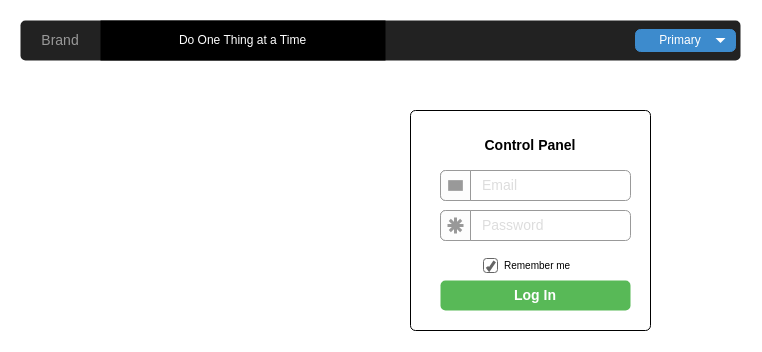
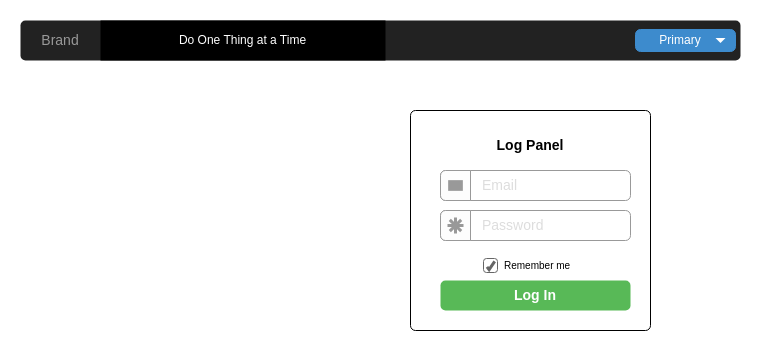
  <mxCell id="0" />
  <mxCell id="1" parent="0" />
- <mxCell id="2" value="Control Panel" style="html=1;shadow=0;dashed=0;shape=mxgraph.bootstrap.rrect;fillColor=#ffffff;align=center;rSize=5;strokeColor=#000000;verticalAlign=top;spacingTop=20;fontSize=14;fontStyle=1;whiteSpace=wrap;" parent="1" vertex="1"><mxGeometry x="410" y="110" width="240" height="220" as="geometry" /></mxCell>
+ <mxCell id="2" value="Log Panel" style="html=1;shadow=0;dashed=0;shape=mxgraph.bootstrap.rrect;fillColor=#ffffff;align=center;rSize=5;strokeColor=#000000;verticalAlign=top;spacingTop=20;fontSize=14;fontStyle=1;whiteSpace=wrap;" parent="1" vertex="1"><mxGeometry x="410" y="110" width="240" height="220" as="geometry" /></mxCell>
  <mxCell id="3" value="Email" style="html=1;shadow=0;dashed=0;shape=mxgraph.bootstrap.rrect;rSize=5;strokeColor=#999999;fillColor=#ffffff;fontSize=14;fontColor=#dddddd;align=left;spacingLeft=40;whiteSpace=wrap;resizeWidth=1;" parent="2" vertex="1"><mxGeometry width="190" height="30" relative="1" as="geometry"><mxPoint x="30" y="60" as="offset" /></mxGeometry></mxCell>
  <mxCell id="4" value="" style="html=1;shadow=0;dashed=0;shape=mxgraph.bootstrap.leftButton;rSize=5;strokeColor=#999999;fillColor=#fdfdfd;resizeHeight=1;" parent="3" vertex="1"><mxGeometry width="30" height="30" relative="1" as="geometry" /></mxCell>
  <mxCell id="5" value="" style="html=1;shadow=0;dashed=0;shape=mxgraph.bootstrap.mail;strokeColor=#fdfdfd;fillColor=#999999;strokeWidth=1.3;" parent="4" vertex="1"><mxGeometry x="0.5" y="0.5" width="16" height="12" relative="1" as="geometry"><mxPoint x="-8" y="-6" as="offset" /></mxGeometry></mxCell>
  <mxCell id="6" value="Password" style="html=1;shadow=0;dashed=0;shape=mxgraph.bootstrap.rrect;fillColor=#ffffff;rSize=5;strokeColor=#999999;fontSize=14;fontColor=#dddddd;align=left;spacingLeft=40;whiteSpace=wrap;resizeWidth=1;" parent="2" vertex="1"><mxGeometry width="190" height="30" relative="1" as="geometry"><mxPoint x="30" y="100" as="offset" /></mxGeometry></mxCell>
  <mxCell id="7" value="" style="html=1;shadow=0;dashed=0;shape=mxgraph.bootstrap.leftButton;rSize=5;strokeColor=#999999;fillColor=#fdfdfd;resizeHeight=1;" parent="6" vertex="1"><mxGeometry width="30" height="30" relative="1" as="geometry"><mxPoint as="offset" /></mxGeometry></mxCell>
  <mxCell id="8" value="" style="html=1;shadow=0;dashed=0;shape=mxgraph.bootstrap.password;strokeColor=#999999;strokeWidth=3;" parent="7" vertex="1"><mxGeometry x="0.5" y="0.5" width="16" height="16" relative="1" as="geometry"><mxPoint x="-8" y="-8" as="offset" /></mxGeometry></mxCell>
  <mxCell id="9" value="Remember me" style="html=1;shadow=0;dashed=0;shape=mxgraph.bootstrap.checkbox;rSize=3;strokeColor=#666666;fillColor=#ffffff;labelPosition=right;align=left;spacingLeft=5;fontSize=10;" parent="2" vertex="1"><mxGeometry width="14" height="14" relative="1" as="geometry"><mxPoint x="73" y="148" as="offset" /></mxGeometry></mxCell>
  <mxCell id="10" value="Log In" style="html=1;shadow=0;dashed=0;shape=mxgraph.bootstrap.rrect;rSize=5;strokeColor=none;fillColor=#58B957;fontColor=#ffffff;fontSize=14;fontStyle=1;whiteSpace=wrap;resizeWidth=1;" parent="2" vertex="1"><mxGeometry y="1" width="190" height="30" relative="1" as="geometry"><mxPoint x="30" y="-50" as="offset" /></mxGeometry></mxCell>
  <mxCell id="11" value="" style="html=1;shadow=0;dashed=0;shape=mxgraph.bootstrap.rrect;strokeColor=none;rSize=5;fillColor=#222222;" parent="1" vertex="1"><mxGeometry x="20" y="20" width="720" height="40" as="geometry" /></mxCell>
  <mxCell id="12" value="Brand" style="html=1;shadow=0;dashed=0;shape=mxgraph.bootstrap.rect;strokeColor=none;fillColor=none;fontColor=#999999;fontSize=14;whiteSpace=wrap;resizeHeight=1;" parent="11" vertex="1"><mxGeometry width="80" height="40" relative="1" as="geometry" /></mxCell>
  <mxCell id="13" value="Do One Thing at a Time" style="html=1;shadow=0;dashed=0;shape=mxgraph.bootstrap.rect;fillColor=#000000;strokeColor=none;fontColor=#ffffff;whiteSpace=wrap;resizeHeight=1;" parent="11" vertex="1"><mxGeometry width="285" height="40" relative="1" as="geometry"><mxPoint x="80" as="offset" /></mxGeometry></mxCell>
  <mxCell id="14" value="Primary" style="html=1;shadow=0;dashed=0;shape=mxgraph.bootstrap.rrect;align=center;rSize=5;fillColor=#3D8BCD;strokeColor=#3D8BCD;fontColor=#ffffff;spacingRight=10;whiteSpace=wrap;" parent="11" vertex="1"><mxGeometry x="615" y="9" width="100" height="22" as="geometry" /></mxCell>
  <mxCell id="15" value="" style="shape=triangle;direction=south;strokeColor=none;perimeter=none;" parent="14" vertex="1"><mxGeometry x="1" y="0.5" width="10" height="5" relative="1" as="geometry"><mxPoint x="-20" y="-2.5" as="offset" /></mxGeometry></mxCell>
